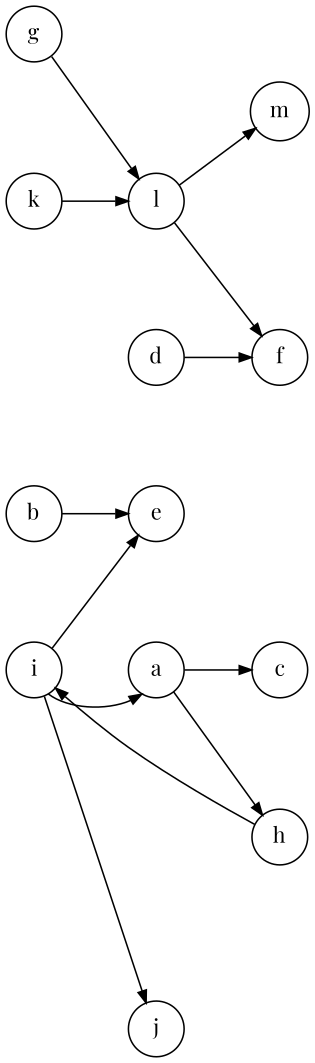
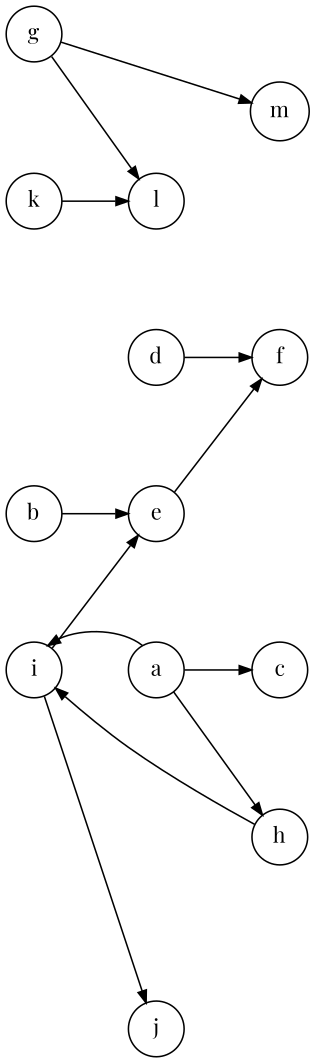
  digraph {
    fontname="Playfair Display"
    nodesep=0.9
    rankdir=LR
    ranksep=0.6
    node [fontname="Playfair Display" shape=circle]
    edge [arrowsize=0.8 fontname="Playfair Display"]
    b
    e
    f
    h
    i
    j
    g
    m
    l
    k
    a
    c
    d
    b -> e
-   l -> f
+   e -> f
    h -> i
    i -> e
    i -> j
-   l -> m
+   g -> m
    g -> l
    k -> l
    a -> h
-   i -> a
+   a -> i
    a -> c
    d -> f
  }
